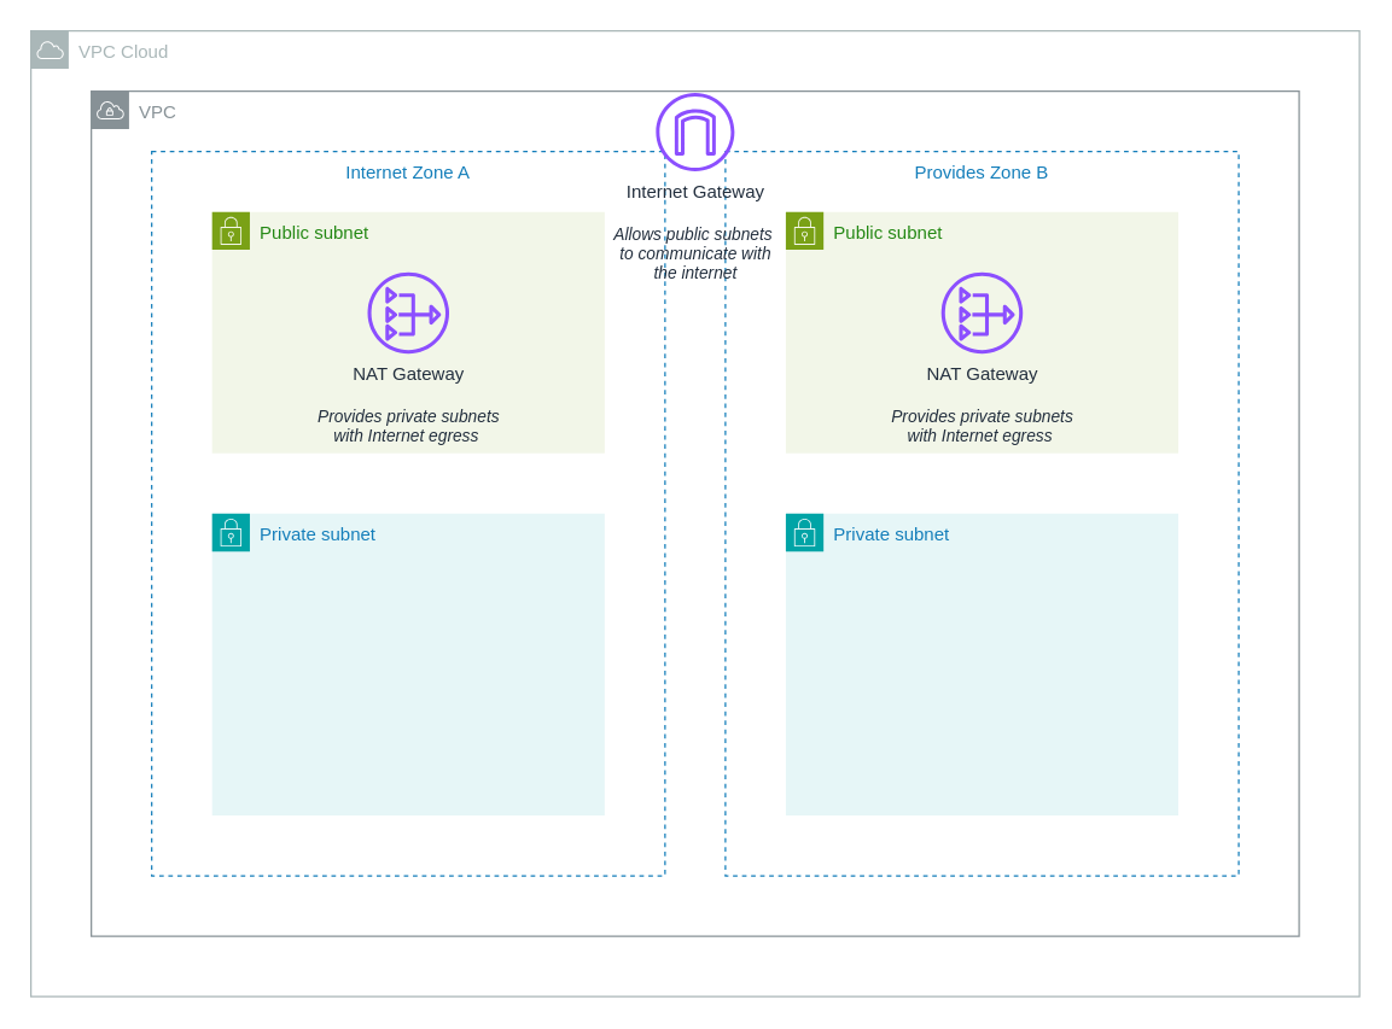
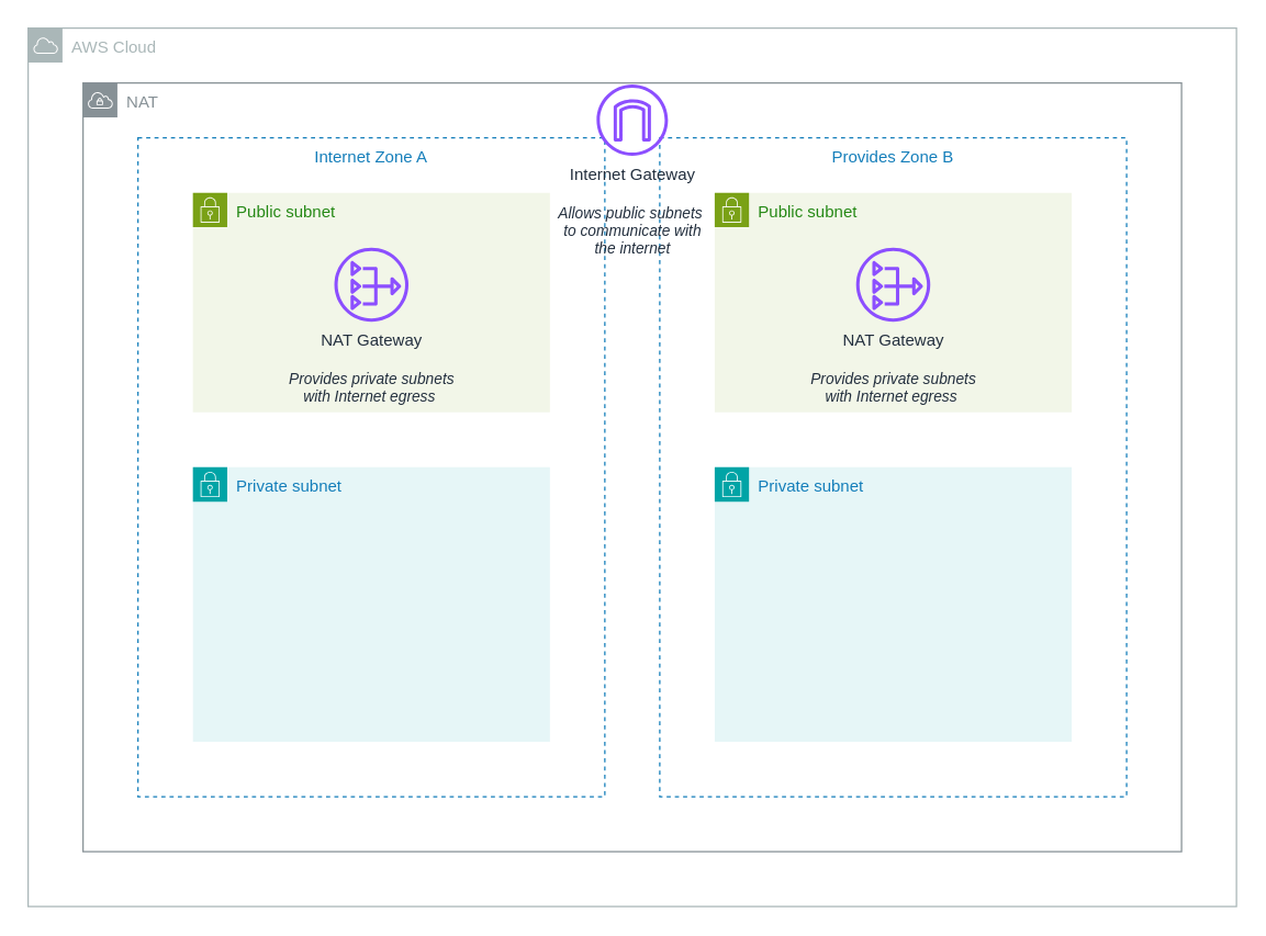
  <mxCell id="0" />
  <mxCell id="1" parent="0" />
- <mxCell id="2" value="VPC Cloud" style="sketch=0;outlineConnect=0;gradientColor=none;html=1;whiteSpace=wrap;fontSize=12;fontStyle=0;shape=mxgraph.aws4.group;grIcon=mxgraph.aws4.group_aws_cloud;strokeColor=#AAB7B8;fillColor=none;verticalAlign=top;align=left;spacingLeft=30;fontColor=#AAB7B8;dashed=0;" vertex="1" parent="1"><mxGeometry x="20" y="20" width="880" height="640" as="geometry" /></mxCell>
- <mxCell id="3" value="VPC" style="sketch=0;outlineConnect=0;gradientColor=none;html=1;whiteSpace=wrap;fontSize=12;fontStyle=0;shape=mxgraph.aws4.group;grIcon=mxgraph.aws4.group_vpc;strokeColor=#879196;fillColor=none;verticalAlign=top;align=left;spacingLeft=30;fontColor=#879196;dashed=0;" vertex="1" parent="1"><mxGeometry x="60" y="60" width="800" height="560" as="geometry" /></mxCell>
+ <mxCell id="2" value="AWS Cloud" style="sketch=0;outlineConnect=0;gradientColor=none;html=1;whiteSpace=wrap;fontSize=12;fontStyle=0;shape=mxgraph.aws4.group;grIcon=mxgraph.aws4.group_aws_cloud;strokeColor=#AAB7B8;fillColor=none;verticalAlign=top;align=left;spacingLeft=30;fontColor=#AAB7B8;dashed=0;" vertex="1" parent="1"><mxGeometry x="20" y="20" width="880" height="640" as="geometry" /></mxCell>
+ <mxCell id="3" value="NAT" style="sketch=0;outlineConnect=0;gradientColor=none;html=1;whiteSpace=wrap;fontSize=12;fontStyle=0;shape=mxgraph.aws4.group;grIcon=mxgraph.aws4.group_vpc;strokeColor=#879196;fillColor=none;verticalAlign=top;align=left;spacingLeft=30;fontColor=#879196;dashed=0;" vertex="1" parent="1"><mxGeometry x="60" y="60" width="800" height="560" as="geometry" /></mxCell>
  <mxCell id="4" value="Internet Zone A" style="fillColor=none;strokeColor=#147EBA;dashed=1;verticalAlign=top;fontStyle=0;fontColor=#147EBA;whiteSpace=wrap;html=1;" vertex="1" parent="1"><mxGeometry x="100" y="100" width="340" height="480" as="geometry" /></mxCell>
  <mxCell id="5" value="Provides Zone B" style="fillColor=none;strokeColor=#147EBA;dashed=1;verticalAlign=top;fontStyle=0;fontColor=#147EBA;whiteSpace=wrap;html=1;" vertex="1" parent="1"><mxGeometry x="480" y="100" width="340" height="480" as="geometry" /></mxCell>
  <mxCell id="6" value="Public subnet" style="points=[[0,0],[0.25,0],[0.5,0],[0.75,0],[1,0],[1,0.25],[1,0.5],[1,0.75],[1,1],[0.75,1],[0.5,1],[0.25,1],[0,1],[0,0.75],[0,0.5],[0,0.25]];outlineConnect=0;gradientColor=none;html=1;whiteSpace=wrap;fontSize=12;fontStyle=0;container=1;pointerEvents=0;collapsible=0;recursiveResize=0;shape=mxgraph.aws4.group;grIcon=mxgraph.aws4.group_security_group;grStroke=0;strokeColor=#7AA116;fillColor=#F2F6E8;verticalAlign=top;align=left;spacingLeft=30;fontColor=#248814;dashed=0;" vertex="1" parent="1"><mxGeometry x="140" y="140" width="260" height="160" as="geometry" /></mxCell>
  <mxCell id="7" value="NAT Gateway&lt;div&gt;&lt;br&gt;&lt;/div&gt;&lt;div style=&quot;font-size: 11px;&quot;&gt;&lt;i&gt;&lt;font style=&quot;font-size: 11px;&quot;&gt;Provides private subnets&lt;/font&gt;&lt;/i&gt;&lt;/div&gt;&lt;div style=&quot;font-size: 11px;&quot;&gt;&lt;i&gt;&lt;font style=&quot;font-size: 11px;&quot;&gt;with Internet egress&lt;/font&gt;&lt;/i&gt;&amp;nbsp;&lt;/div&gt;" style="sketch=0;outlineConnect=0;fontColor=#232F3E;gradientColor=none;fillColor=#8C4FFF;strokeColor=none;dashed=0;verticalLabelPosition=bottom;verticalAlign=top;align=center;html=1;fontSize=12;fontStyle=0;aspect=fixed;pointerEvents=1;shape=mxgraph.aws4.nat_gateway;" vertex="1" parent="6"><mxGeometry x="103" y="40" width="54" height="54" as="geometry" /></mxCell>
  <mxCell id="8" value="Public subnet" style="points=[[0,0],[0.25,0],[0.5,0],[0.75,0],[1,0],[1,0.25],[1,0.5],[1,0.75],[1,1],[0.75,1],[0.5,1],[0.25,1],[0,1],[0,0.75],[0,0.5],[0,0.25]];outlineConnect=0;gradientColor=none;html=1;whiteSpace=wrap;fontSize=12;fontStyle=0;container=1;pointerEvents=0;collapsible=0;recursiveResize=0;shape=mxgraph.aws4.group;grIcon=mxgraph.aws4.group_security_group;grStroke=0;strokeColor=#7AA116;fillColor=#F2F6E8;verticalAlign=top;align=left;spacingLeft=30;fontColor=#248814;dashed=0;" vertex="1" parent="1"><mxGeometry x="520" y="140" width="260" height="160" as="geometry" /></mxCell>
  <mxCell id="9" value="NAT Gateway&lt;div&gt;&lt;br&gt;&lt;/div&gt;&lt;div style=&quot;font-size: 11px;&quot;&gt;&lt;i&gt;&lt;font style=&quot;font-size: 11px;&quot;&gt;Provides private subnets&lt;/font&gt;&lt;/i&gt;&lt;/div&gt;&lt;div style=&quot;font-size: 11px;&quot;&gt;&lt;i&gt;&lt;font style=&quot;font-size: 11px;&quot;&gt;with Internet egress&lt;/font&gt;&lt;/i&gt;&amp;nbsp;&lt;/div&gt;" style="sketch=0;outlineConnect=0;fontColor=#232F3E;gradientColor=none;fillColor=#8C4FFF;strokeColor=none;dashed=0;verticalLabelPosition=bottom;verticalAlign=top;align=center;html=1;fontSize=12;fontStyle=0;aspect=fixed;pointerEvents=1;shape=mxgraph.aws4.nat_gateway;" vertex="1" parent="8"><mxGeometry x="103" y="40" width="54" height="54" as="geometry" /></mxCell>
  <mxCell id="10" value="Private subnet" style="points=[[0,0],[0.25,0],[0.5,0],[0.75,0],[1,0],[1,0.25],[1,0.5],[1,0.75],[1,1],[0.75,1],[0.5,1],[0.25,1],[0,1],[0,0.75],[0,0.5],[0,0.25]];outlineConnect=0;gradientColor=none;html=1;whiteSpace=wrap;fontSize=12;fontStyle=0;container=1;pointerEvents=0;collapsible=0;recursiveResize=0;shape=mxgraph.aws4.group;grIcon=mxgraph.aws4.group_security_group;grStroke=0;strokeColor=#00A4A6;fillColor=#E6F6F7;verticalAlign=top;align=left;spacingLeft=30;fontColor=#147EBA;dashed=0;" vertex="1" parent="1"><mxGeometry x="140" y="340" width="260" height="200" as="geometry" /></mxCell>
  <mxCell id="11" value="Private subnet" style="points=[[0,0],[0.25,0],[0.5,0],[0.75,0],[1,0],[1,0.25],[1,0.5],[1,0.75],[1,1],[0.75,1],[0.5,1],[0.25,1],[0,1],[0,0.75],[0,0.5],[0,0.25]];outlineConnect=0;gradientColor=none;html=1;whiteSpace=wrap;fontSize=12;fontStyle=0;container=1;pointerEvents=0;collapsible=0;recursiveResize=0;shape=mxgraph.aws4.group;grIcon=mxgraph.aws4.group_security_group;grStroke=0;strokeColor=#00A4A6;fillColor=#E6F6F7;verticalAlign=top;align=left;spacingLeft=30;fontColor=#147EBA;dashed=0;" vertex="1" parent="1"><mxGeometry x="520" y="340" width="260" height="200" as="geometry" /></mxCell>
  <mxCell id="12" value="Internet Gateway&lt;div&gt;&lt;br&gt;&lt;/div&gt;&lt;div style=&quot;font-size: 11px;&quot;&gt;&lt;i style=&quot;&quot;&gt;&lt;font style=&quot;font-size: 11px;&quot;&gt;Allows public subnets&amp;nbsp;&lt;/font&gt;&lt;/i&gt;&lt;/div&gt;&lt;div style=&quot;font-size: 11px;&quot;&gt;&lt;i&gt;&lt;font style=&quot;font-size: 11px;&quot;&gt;to communicate with&lt;/font&gt;&lt;/i&gt;&lt;/div&gt;&lt;div style=&quot;font-size: 11px;&quot;&gt;&lt;i style=&quot;&quot;&gt;&lt;font style=&quot;font-size: 11px;&quot;&gt;the internet&lt;/font&gt;&lt;/i&gt;&lt;/div&gt;" style="sketch=0;outlineConnect=0;fontColor=#232F3E;gradientColor=none;fillColor=#8C4FFF;strokeColor=none;dashed=0;verticalLabelPosition=bottom;verticalAlign=top;align=center;html=1;fontSize=12;fontStyle=0;aspect=fixed;pointerEvents=1;shape=mxgraph.aws4.internet_gateway;" vertex="1" parent="1"><mxGeometry x="434" y="61" width="52" height="52" as="geometry" /></mxCell>
